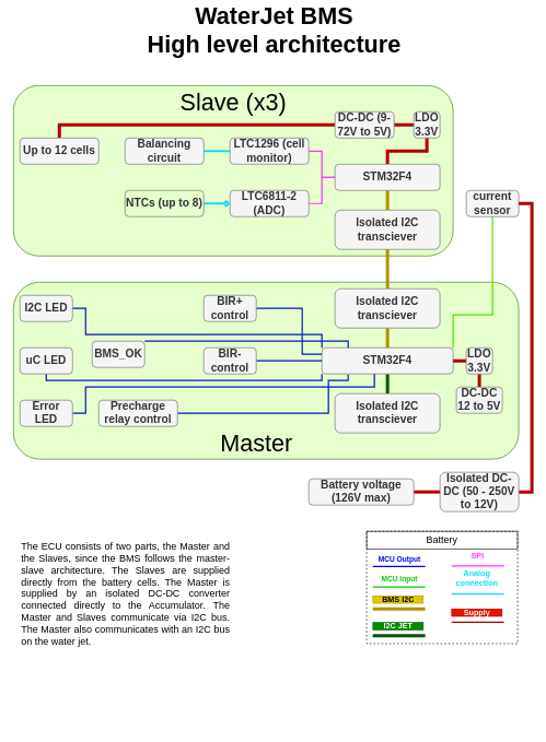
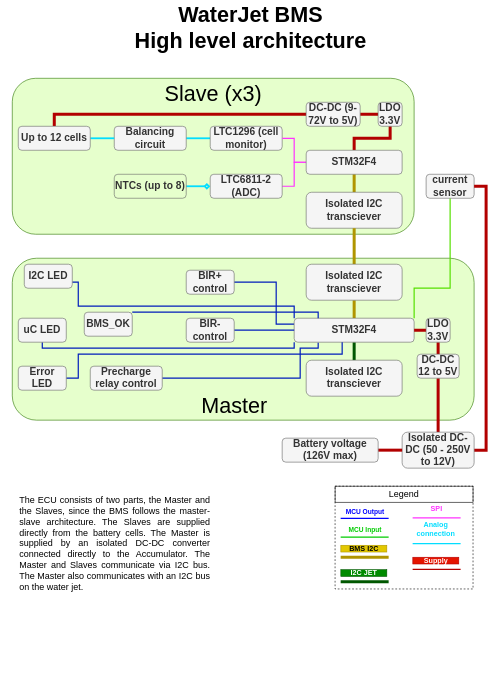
  <mxCell id="0" />
  <mxCell id="1" parent="0" />
  <mxCell id="2" value="" style="rounded=1;whiteSpace=wrap;html=1;fillColor=#E6FFCC;strokeColor=#2D7600;fontColor=#ffffff;" parent="1" vertex="1"><mxGeometry x="20" y="130" width="670" height="260" as="geometry" /></mxCell>
  <mxCell id="3" value="" style="rounded=1;whiteSpace=wrap;html=1;fillColor=#E6FFCC;strokeColor=#2D7600;fontColor=#ffffff;" parent="1" vertex="1"><mxGeometry x="20" y="430" width="770" height="270" as="geometry" /></mxCell>
  <mxCell id="4" value="&lt;div style=&quot;text-align: justify&quot;&gt;&lt;span&gt;The ECU consists of two parts, the Master and the Slaves, since the BMS follows the master-slave architecture. The Slaves are supplied directly from the battery cells. The Master is supplied by an isolated DC-DC converter connected directly to the Accumulator. The Master and Slaves communicate via I2C bus. The Master also communicates with an I2C bus on the water jet.&lt;/span&gt;&lt;/div&gt;" style="text;html=1;strokeColor=none;fillColor=none;align=left;verticalAlign=middle;whiteSpace=wrap;rounded=0;horizontal=1;fontSize=15;" parent="1" vertex="1"><mxGeometry x="30" y="810" width="320" height="190" as="geometry" /></mxCell>
  <mxCell id="5" value="" style="group" parent="1" vertex="1" connectable="0"><mxGeometry x="560" y="810" width="230" height="300" as="geometry" /></mxCell>
  <mxCell id="6" value="" style="rounded=0;whiteSpace=wrap;html=1;dashed=1;verticalAlign=top;" parent="5" vertex="1"><mxGeometry x="-1.79" y="0.032" width="230.0" height="171.396" as="geometry" /></mxCell>
  <mxCell id="7" value="" style="endArrow=none;html=1;strokeColor=#0000FF;strokeWidth=2;" parent="5" edge="1"><mxGeometry width="50" height="50" relative="1" as="geometry"><mxPoint x="7.495" y="53.604" as="sourcePoint" /><mxPoint x="87.495" y="53.604" as="targetPoint" /></mxGeometry></mxCell>
  <mxCell id="8" value="" style="endArrow=none;html=1;strokeColor=#00CC00;strokeWidth=2;" parent="5" edge="1"><mxGeometry width="50" height="50" relative="1" as="geometry"><mxPoint x="7.495" y="85.007" as="sourcePoint" /><mxPoint x="87.495" y="85.007" as="targetPoint" /></mxGeometry></mxCell>
  <mxCell id="9" value="MCU Input" style="edgeLabel;html=1;align=center;verticalAlign=middle;resizable=0;points=[];fontColor=#00CC00;fontStyle=1" parent="8" vertex="1" connectable="0"><mxGeometry x="-0.172" relative="1" as="geometry"><mxPoint x="6.94" y="-12.31" as="offset" /></mxGeometry></mxCell>
  <mxCell id="10" value="MCU Output" style="edgeLabel;html=1;align=center;verticalAlign=middle;resizable=0;points=[];fontColor=#0000FF;fontStyle=1" parent="5" vertex="1" connectable="0"><mxGeometry x="47.495" y="42.889" as="geometry" /></mxCell>
  <mxCell id="11" value="" style="endArrow=none;html=1;strokeWidth=5;fillColor=#e3c800;strokeColor=#B09500;" parent="5" edge="1"><mxGeometry width="50" height="50" relative="1" as="geometry"><mxPoint x="7.495" y="118.714" as="sourcePoint" /><mxPoint x="87.495" y="118.714" as="targetPoint" /></mxGeometry></mxCell>
  <mxCell id="12" value="&lt;b&gt;BMS I2C&lt;/b&gt;" style="text;html=1;strokeColor=#B09500;fillColor=#e3c800;align=center;verticalAlign=middle;whiteSpace=wrap;rounded=0;fontColor=#000000;" parent="5" vertex="1"><mxGeometry x="7.793" y="98.604" width="76.667" height="11.25" as="geometry" /></mxCell>
  <mxCell id="13" value="" style="endArrow=none;html=1;strokeWidth=5;fillColor=#008a00;strokeColor=#005700;" parent="5" edge="1"><mxGeometry width="50" height="50" relative="1" as="geometry"><mxPoint x="7.495" y="159.396" as="sourcePoint" /><mxPoint x="87.495" y="159.396" as="targetPoint" /></mxGeometry></mxCell>
  <mxCell id="14" value="&lt;b&gt;I2C JET&lt;/b&gt;" style="text;html=1;strokeColor=#005700;fillColor=#008a00;align=center;verticalAlign=middle;whiteSpace=wrap;rounded=0;fontColor=#ffffff;" parent="5" vertex="1"><mxGeometry x="7.793" y="139.286" width="76.667" height="11.25" as="geometry" /></mxCell>
- <mxCell id="15" value="Battery" style="rounded=0;whiteSpace=wrap;html=1;fontSize=15;align=center;fillColor=none;" parent="5" vertex="1"><mxGeometry x="-1.79" y="0.032" width="230.0" height="26.818" as="geometry" /></mxCell>
+ <mxCell id="15" value="Legend" style="rounded=0;whiteSpace=wrap;html=1;fontSize=15;align=center;fillColor=none;" parent="5" vertex="1"><mxGeometry x="-1.79" y="0.032" width="230.0" height="26.818" as="geometry" /></mxCell>
  <mxCell id="16" value="" style="endArrow=none;html=1;strokeWidth=2;fillColor=#d80073;strokeColor=#FF33FF;" parent="5" edge="1"><mxGeometry width="50" height="50" relative="1" as="geometry"><mxPoint x="127.497" y="52.961" as="sourcePoint" /><mxPoint x="207.497" y="52.961" as="targetPoint" /></mxGeometry></mxCell>
  <mxCell id="17" value="&lt;b&gt;&lt;font color=&quot;#ff33ff&quot;&gt;SPI&lt;/font&gt;&lt;/b&gt;" style="text;html=1;strokeColor=none;fillColor=none;align=center;verticalAlign=middle;whiteSpace=wrap;rounded=0;fontColor=#ffffff;" parent="5" vertex="1"><mxGeometry x="104.997" y="32.85" width="125.0" height="11.25" as="geometry" /></mxCell>
  <mxCell id="18" value="" style="endArrow=none;html=1;strokeWidth=2;fillColor=#d80073;strokeColor=#03DDFF;" parent="5" edge="1"><mxGeometry width="50" height="50" relative="1" as="geometry"><mxPoint x="127.497" y="95.818" as="sourcePoint" /><mxPoint x="207.497" y="95.818" as="targetPoint" /></mxGeometry></mxCell>
  <mxCell id="19" value="&lt;b&gt;&lt;font color=&quot;#03ddff&quot;&gt;Analog&lt;br&gt;connection&lt;/font&gt;&lt;/b&gt;" style="text;html=1;strokeColor=none;fillColor=none;align=center;verticalAlign=middle;whiteSpace=wrap;rounded=0;fontColor=#ffffff;" parent="5" vertex="1"><mxGeometry x="103.627" y="64.993" width="125.0" height="11.25" as="geometry" /></mxCell>
  <mxCell id="20" value="" style="endArrow=none;html=1;strokeWidth=2;fillColor=#e51400;strokeColor=#B20000;" parent="5" edge="1"><mxGeometry width="50" height="50" relative="1" as="geometry"><mxPoint x="127.497" y="138.675" as="sourcePoint" /><mxPoint x="207.497" y="138.675" as="targetPoint" /></mxGeometry></mxCell>
  <mxCell id="21" value="&lt;b&gt;Supply&lt;/b&gt;" style="text;html=1;strokeColor=#B20000;fillColor=#e51400;align=center;verticalAlign=middle;whiteSpace=wrap;rounded=0;fontColor=#ffffff;" parent="5" vertex="1"><mxGeometry x="127.796" y="118.564" width="76.667" height="11.25" as="geometry" /></mxCell>
  <mxCell id="22" value="" style="edgeStyle=orthogonalEdgeStyle;rounded=0;orthogonalLoop=1;jettySize=auto;html=1;fillColor=#008a00;strokeColor=#005700;endSize=4;endArrow=none;endFill=0;strokeWidth=5;" parent="1" source="25" target="46" edge="1"><mxGeometry relative="1" as="geometry" /></mxCell>
  <mxCell id="23" value="" style="edgeStyle=orthogonalEdgeStyle;rounded=0;orthogonalLoop=1;jettySize=auto;html=1;endArrow=none;endFill=0;endSize=4;strokeWidth=5;fillColor=#e3c800;strokeColor=#B09500;" parent="1" source="25" target="45" edge="1"><mxGeometry relative="1" as="geometry" /></mxCell>
  <mxCell id="24" style="edgeStyle=orthogonalEdgeStyle;rounded=0;orthogonalLoop=1;jettySize=auto;html=1;exitX=0;exitY=0.25;exitDx=0;exitDy=0;entryX=1;entryY=0.5;entryDx=0;entryDy=0;endArrow=none;endFill=0;endSize=4;strokeColor=#001DBC;strokeWidth=2;fillColor=#0050ef;" parent="1" source="25" target="49" edge="1"><mxGeometry relative="1" as="geometry"><Array as="points"><mxPoint x="460" y="540" /><mxPoint x="460" y="470" /></Array></mxGeometry></mxCell>
  <mxCell id="25" value="STM32F4" style="rounded=1;whiteSpace=wrap;html=1;fontSize=17;fontStyle=1;fillColor=#f5f5f5;strokeColor=#666666;fontColor=#333333;" parent="1" vertex="1"><mxGeometry x="490" y="530" width="200" height="40" as="geometry" /></mxCell>
  <mxCell id="26" value="" style="edgeStyle=orthogonalEdgeStyle;rounded=0;orthogonalLoop=1;jettySize=auto;html=1;endArrow=none;endFill=0;endSize=4;strokeWidth=3;fillColor=#1ba1e2;strokeColor=#03DDFF;" parent="1" source="27" target="28" edge="1"><mxGeometry relative="1" as="geometry" /></mxCell>
  <mxCell id="27" value="Balancing circuit" style="rounded=1;whiteSpace=wrap;html=1;fontSize=17;fontStyle=1;fillColor=#f5f5f5;strokeColor=#666666;fontColor=#333333;" parent="1" vertex="1"><mxGeometry x="190" y="210" width="120" height="40" as="geometry" /></mxCell>
  <mxCell id="28" value="LTC1296 (cell monitor)" style="rounded=1;whiteSpace=wrap;html=1;fontSize=17;fontStyle=1;fillColor=#f5f5f5;strokeColor=#666666;fontColor=#333333;" parent="1" vertex="1"><mxGeometry x="350" y="210" width="120" height="40" as="geometry" /></mxCell>
  <mxCell id="29" style="edgeStyle=orthogonalEdgeStyle;rounded=0;orthogonalLoop=1;jettySize=auto;html=1;entryX=0;entryY=0.5;entryDx=0;entryDy=0;endArrow=none;endFill=0;endSize=4;strokeColor=#FF33FF;strokeWidth=2;" parent="1" source="30" target="34" edge="1"><mxGeometry relative="1" as="geometry" /></mxCell>
  <mxCell id="30" value="&lt;div&gt;LTC6811-2 (ADC)&lt;/div&gt;" style="rounded=1;whiteSpace=wrap;html=1;fontSize=17;fontStyle=1;fillColor=#f5f5f5;strokeColor=#666666;fontColor=#333333;" parent="1" vertex="1"><mxGeometry x="350" y="290" width="120" height="40" as="geometry" /></mxCell>
  <mxCell id="31" value="" style="edgeStyle=orthogonalEdgeStyle;rounded=0;orthogonalLoop=1;jettySize=auto;html=1;endArrow=none;endFill=0;endSize=4;strokeWidth=5;fillColor=#e3c800;strokeColor=#B09500;" parent="1" source="34" target="35" edge="1"><mxGeometry relative="1" as="geometry" /></mxCell>
  <mxCell id="32" style="edgeStyle=orthogonalEdgeStyle;rounded=0;orthogonalLoop=1;jettySize=auto;html=1;endArrow=none;endFill=0;endSize=4;strokeWidth=5;entryX=0.5;entryY=1;entryDx=0;entryDy=0;fillColor=#e51400;strokeColor=#B20000;" parent="1" source="34" target="43" edge="1"><mxGeometry relative="1" as="geometry"><mxPoint x="600" y="230" as="targetPoint" /></mxGeometry></mxCell>
  <mxCell id="33" style="edgeStyle=orthogonalEdgeStyle;rounded=0;orthogonalLoop=1;jettySize=auto;html=1;entryX=1;entryY=0.5;entryDx=0;entryDy=0;endArrow=none;endFill=0;endSize=4;strokeWidth=2;fillColor=#fad9d5;strokeColor=#FF33FF;" parent="1" source="34" target="28" edge="1"><mxGeometry relative="1" as="geometry" /></mxCell>
  <mxCell id="34" value="STM32F4" style="rounded=1;whiteSpace=wrap;html=1;fontSize=17;fontStyle=1;fillColor=#f5f5f5;strokeColor=#666666;fontColor=#333333;" parent="1" vertex="1"><mxGeometry x="510" y="250" width="160" height="40" as="geometry" /></mxCell>
  <mxCell id="35" value="&lt;div&gt;Isolated I2C transciever&lt;/div&gt;" style="rounded=1;whiteSpace=wrap;html=1;fontSize=17;fontStyle=1;fillColor=#f5f5f5;strokeColor=#666666;fontColor=#333333;" parent="1" vertex="1"><mxGeometry x="510" y="320" width="160" height="60" as="geometry" /></mxCell>
  <mxCell id="36" style="edgeStyle=orthogonalEdgeStyle;rounded=0;orthogonalLoop=1;jettySize=auto;html=1;entryX=0;entryY=0.5;entryDx=0;entryDy=0;endArrow=none;endFill=0;endSize=4;strokeWidth=5;fillColor=#e51400;strokeColor=#B20000;" parent="1" source="38" target="42" edge="1"><mxGeometry relative="1" as="geometry"><Array as="points"><mxPoint x="90" y="190" /></Array></mxGeometry></mxCell>
+ <mxCell id="37" value="" style="edgeStyle=orthogonalEdgeStyle;rounded=0;orthogonalLoop=1;jettySize=auto;html=1;endArrow=none;endFill=0;endSize=4;strokeWidth=3;fillColor=#1ba1e2;strokeColor=#03DDFF;" parent="1" source="38" target="27" edge="1"><mxGeometry relative="1" as="geometry" /></mxCell>
  <mxCell id="38" value="Up to 12 cells" style="rounded=1;whiteSpace=wrap;html=1;fontSize=17;fontStyle=1;fillColor=#f5f5f5;strokeColor=#666666;fontColor=#333333;" parent="1" vertex="1"><mxGeometry x="30" y="210" width="120" height="40" as="geometry" /></mxCell>
  <mxCell id="39" value="" style="edgeStyle=orthogonalEdgeStyle;rounded=0;orthogonalLoop=1;jettySize=auto;html=1;endArrow=diamond;endFill=0;endSize=4;strokeWidth=3;fillColor=#1ba1e2;strokeColor=#03DDFF;" parent="1" source="40" target="30" edge="1"><mxGeometry relative="1" as="geometry" /></mxCell>
  <mxCell id="40" value="NTCs (up to 8)" style="rounded=1;whiteSpace=wrap;html=1;fontSize=17;fontStyle=1;fillColor=#e6ffcc;strokeColor=#666666;fontColor=#333333;" parent="1" vertex="1"><mxGeometry x="190" y="290" width="120" height="40" as="geometry" /></mxCell>
  <mxCell id="41" value="" style="edgeStyle=orthogonalEdgeStyle;rounded=0;orthogonalLoop=1;jettySize=auto;html=1;endArrow=none;endFill=0;endSize=4;strokeWidth=5;fillColor=#e51400;strokeColor=#B20000;" parent="1" source="42" target="43" edge="1"><mxGeometry relative="1" as="geometry" /></mxCell>
  <mxCell id="42" value="DC-DC (9-72V to 5V)" style="rounded=1;whiteSpace=wrap;html=1;fontSize=17;fontStyle=1;fillColor=#f5f5f5;strokeColor=#666666;fontColor=#333333;" parent="1" vertex="1"><mxGeometry x="510" y="170" width="90" height="40" as="geometry" /></mxCell>
  <mxCell id="43" value="LDO 3.3V" style="rounded=1;whiteSpace=wrap;html=1;fontSize=17;fontStyle=1;fillColor=#f5f5f5;strokeColor=#666666;fontColor=#333333;" parent="1" vertex="1"><mxGeometry x="630" y="170" width="40" height="40" as="geometry" /></mxCell>
  <mxCell id="44" value="" style="edgeStyle=orthogonalEdgeStyle;rounded=0;orthogonalLoop=1;jettySize=auto;html=1;endArrow=none;endFill=0;endSize=4;strokeWidth=5;fillColor=#e3c800;strokeColor=#B09500;" parent="1" source="45" target="35" edge="1"><mxGeometry relative="1" as="geometry" /></mxCell>
  <mxCell id="45" value="Isolated I2C transciever" style="rounded=1;whiteSpace=wrap;html=1;fontSize=17;fontStyle=1;fillColor=#f5f5f5;strokeColor=#666666;fontColor=#333333;" parent="1" vertex="1"><mxGeometry x="510" y="440" width="160" height="60" as="geometry" /></mxCell>
  <mxCell id="46" value="Isolated I2C transciever" style="rounded=1;whiteSpace=wrap;html=1;fontSize=17;fontStyle=1;fillColor=#f5f5f5;strokeColor=#666666;fontColor=#333333;" parent="1" vertex="1"><mxGeometry x="510" y="600" width="160" height="60" as="geometry" /></mxCell>
  <mxCell id="47" style="edgeStyle=orthogonalEdgeStyle;rounded=0;orthogonalLoop=1;jettySize=auto;html=1;endArrow=none;endFill=0;endSize=4;strokeColor=#001DBC;strokeWidth=2;fillColor=#0050ef;" parent="1" source="48" edge="1"><mxGeometry relative="1" as="geometry"><mxPoint x="530" y="530" as="targetPoint" /><Array as="points"><mxPoint x="190" y="520" /><mxPoint x="530" y="520" /><mxPoint x="530" y="530" /></Array></mxGeometry></mxCell>
  <mxCell id="48" value="BMS_OK" style="rounded=1;whiteSpace=wrap;html=1;fontSize=17;fontStyle=1;fillColor=#f5f5f5;strokeColor=#666666;fontColor=#333333;" parent="1" vertex="1"><mxGeometry x="140" y="520" width="80" height="40" as="geometry" /></mxCell>
  <mxCell id="49" value="BIR+ control" style="rounded=1;whiteSpace=wrap;html=1;fontSize=17;fontStyle=1;fillColor=#f5f5f5;strokeColor=#666666;fontColor=#333333;" parent="1" vertex="1"><mxGeometry x="310" y="450" width="80" height="40" as="geometry" /></mxCell>
  <mxCell id="50" style="edgeStyle=orthogonalEdgeStyle;rounded=1;orthogonalLoop=1;jettySize=auto;html=1;exitX=1;exitY=0.5;exitDx=0;exitDy=0;entryX=0;entryY=0.5;entryDx=0;entryDy=0;endArrow=none;endFill=0;endSize=4;strokeColor=#001DBC;strokeWidth=2;fillColor=#0050ef;" parent="1" source="51" target="25" edge="1"><mxGeometry relative="1" as="geometry" /></mxCell>
  <mxCell id="51" value="BIR- control" style="rounded=1;whiteSpace=wrap;html=1;fontSize=17;fontStyle=1;fillColor=#f5f5f5;strokeColor=#666666;fontColor=#333333;" parent="1" vertex="1"><mxGeometry x="310" y="530" width="80" height="40" as="geometry" /></mxCell>
  <mxCell id="52" style="edgeStyle=orthogonalEdgeStyle;rounded=0;orthogonalLoop=1;jettySize=auto;html=1;exitX=1;exitY=0.5;exitDx=0;exitDy=0;endArrow=none;endFill=0;endSize=4;strokeColor=#001DBC;strokeWidth=2;fillColor=#0050ef;" parent="1" source="53" edge="1"><mxGeometry relative="1" as="geometry"><mxPoint x="530" y="571" as="targetPoint" /><Array as="points"><mxPoint x="500" y="630" /><mxPoint x="500" y="580" /><mxPoint x="530" y="580" /><mxPoint x="530" y="571" /></Array></mxGeometry></mxCell>
  <mxCell id="53" value="Precharge relay control" style="rounded=1;whiteSpace=wrap;html=1;fontSize=17;fontStyle=1;fillColor=#f5f5f5;strokeColor=#666666;fontColor=#333333;" parent="1" vertex="1"><mxGeometry x="150" y="610" width="120" height="40" as="geometry" /></mxCell>
  <mxCell id="54" style="edgeStyle=orthogonalEdgeStyle;rounded=0;orthogonalLoop=1;jettySize=auto;html=1;endArrow=none;endFill=0;endSize=4;strokeColor=#001DBC;strokeWidth=2;fillColor=#0050ef;" parent="1" source="55" edge="1"><mxGeometry relative="1" as="geometry"><mxPoint x="490" y="530" as="targetPoint" /><Array as="points"><mxPoint x="130" y="470" /><mxPoint x="130" y="510" /><mxPoint x="490" y="510" /></Array></mxGeometry></mxCell>
- <mxCell id="55" value="I2C LED" style="rounded=1;whiteSpace=wrap;html=1;fontSize=17;fontStyle=1;fillColor=#f5f5f5;strokeColor=#666666;fontColor=#333333;" parent="1" vertex="1"><mxGeometry x="30" y="450" width="80" height="40" as="geometry" /></mxCell>
+ <mxCell id="55" value="I2C LED" style="rounded=1;whiteSpace=wrap;html=1;fontSize=17;fontStyle=1;fillColor=#f5f5f5;strokeColor=#666666;fontColor=#333333;" parent="1" vertex="1"><mxGeometry x="40" y="440" width="80" height="40" as="geometry" /></mxCell>
  <mxCell id="56" style="edgeStyle=orthogonalEdgeStyle;rounded=0;orthogonalLoop=1;jettySize=auto;html=1;entryX=0;entryY=1;entryDx=0;entryDy=0;endArrow=none;endFill=0;endSize=4;strokeColor=#001DBC;strokeWidth=2;fillColor=#0050ef;" parent="1" source="57" target="25" edge="1"><mxGeometry relative="1" as="geometry"><Array as="points"><mxPoint x="70" y="580" /><mxPoint x="490" y="580" /></Array></mxGeometry></mxCell>
  <mxCell id="57" value="uC LED" style="rounded=1;whiteSpace=wrap;html=1;fontSize=17;fontStyle=1;fillColor=#f5f5f5;strokeColor=#666666;fontColor=#333333;" parent="1" vertex="1"><mxGeometry x="30" y="530" width="80" height="40" as="geometry" /></mxCell>
  <mxCell id="58" style="edgeStyle=orthogonalEdgeStyle;rounded=0;orthogonalLoop=1;jettySize=auto;html=1;endArrow=none;endFill=0;endSize=4;strokeColor=#001DBC;strokeWidth=2;fillColor=#0050ef;" parent="1" source="59" edge="1"><mxGeometry relative="1" as="geometry"><mxPoint x="570" y="570" as="targetPoint" /><Array as="points"><mxPoint x="130" y="630" /><mxPoint x="130" y="590" /><mxPoint x="570" y="590" /><mxPoint x="570" y="570" /></Array></mxGeometry></mxCell>
  <mxCell id="59" value="Error LED" style="rounded=1;whiteSpace=wrap;html=1;fontSize=17;fontStyle=1;fillColor=#f5f5f5;strokeColor=#666666;fontColor=#333333;" parent="1" vertex="1"><mxGeometry x="30" y="610" width="80" height="40" as="geometry" /></mxCell>
  <mxCell id="60" style="edgeStyle=orthogonalEdgeStyle;rounded=0;orthogonalLoop=1;jettySize=auto;html=1;exitX=0.5;exitY=1;exitDx=0;exitDy=0;" parent="1" edge="1"><mxGeometry relative="1" as="geometry"><mxPoint x="588.21" y="810" as="sourcePoint" /><mxPoint x="588.21" y="810" as="targetPoint" /></mxGeometry></mxCell>
  <mxCell id="61" style="edgeStyle=orthogonalEdgeStyle;rounded=0;orthogonalLoop=1;jettySize=auto;html=1;exitX=0.5;exitY=1;exitDx=0;exitDy=0;entryX=1;entryY=0;entryDx=0;entryDy=0;endArrow=none;endFill=0;strokeWidth=2;fillColor=#60a917;strokeColor=#56E000;" parent="1" source="62" target="25" edge="1"><mxGeometry relative="1" as="geometry"><Array as="points"><mxPoint x="750" y="480" /><mxPoint x="690" y="480" /></Array></mxGeometry></mxCell>
  <mxCell id="62" value="&lt;div&gt;current sensor&lt;/div&gt;" style="rounded=1;whiteSpace=wrap;html=1;fontSize=17;fontStyle=1;fillColor=#f5f5f5;strokeColor=#666666;fontColor=#333333;" parent="1" vertex="1"><mxGeometry x="710" y="290" width="80" height="40" as="geometry" /></mxCell>
  <mxCell id="63" value="" style="edgeStyle=orthogonalEdgeStyle;rounded=0;orthogonalLoop=1;jettySize=auto;html=1;endArrow=none;endFill=0;endSize=4;strokeColor=#B20000;strokeWidth=5;fillColor=#e51400;" parent="1" source="65" target="25" edge="1"><mxGeometry relative="1" as="geometry" /></mxCell>
  <mxCell id="64" value="" style="edgeStyle=orthogonalEdgeStyle;rounded=0;orthogonalLoop=1;jettySize=auto;html=1;fillColor=#e51400;strokeColor=#B20000;endArrow=none;endFill=0;strokeWidth=5;" edge="1" parent="1" source="65" target="74"><mxGeometry relative="1" as="geometry" /></mxCell>
  <mxCell id="65" value="LDO 3.3V" style="rounded=1;whiteSpace=wrap;html=1;fontSize=17;fontStyle=1;fillColor=#f5f5f5;strokeColor=#666666;fontColor=#333333;" parent="1" vertex="1"><mxGeometry x="710" y="530" width="40" height="40" as="geometry" /></mxCell>
  <mxCell id="66" value="&lt;font style=&quot;font-size: 36px&quot;&gt;Slave (x3)&lt;/font&gt;" style="text;html=1;align=center;verticalAlign=middle;resizable=0;points=[];autosize=1;strokeColor=none;fillColor=none;" parent="1" vertex="1"><mxGeometry x="265" y="140" width="180" height="30" as="geometry" /></mxCell>
  <mxCell id="67" value="&lt;font style=&quot;font-size: 36px&quot;&gt;Master&lt;/font&gt;" style="text;html=1;align=center;verticalAlign=middle;resizable=0;points=[];autosize=1;strokeColor=none;fillColor=none;" parent="1" vertex="1"><mxGeometry x="325" y="660" width="130" height="30" as="geometry" /></mxCell>
+ <mxCell id="68" value="" style="edgeStyle=orthogonalEdgeStyle;rounded=0;orthogonalLoop=1;jettySize=auto;html=1;endArrow=none;endFill=0;endSize=4;strokeColor=#B20000;strokeWidth=5;fillColor=#e51400;entryX=0.5;entryY=1;entryDx=0;entryDy=0;" parent="1" source="70" target="74" edge="1"><mxGeometry relative="1" as="geometry"><mxPoint x="730" y="650" as="targetPoint" /></mxGeometry></mxCell>
  <mxCell id="69" style="edgeStyle=orthogonalEdgeStyle;rounded=0;orthogonalLoop=1;jettySize=auto;html=1;entryX=1;entryY=0.5;entryDx=0;entryDy=0;strokeWidth=5;endArrow=none;endFill=0;fillColor=#e51400;strokeColor=#B20000;" parent="1" source="70" target="62" edge="1"><mxGeometry relative="1" as="geometry"><Array as="points"><mxPoint x="810" y="750" /><mxPoint x="810" y="310" /></Array></mxGeometry></mxCell>
  <mxCell id="70" value="Isolated DC-DC (50 - 250V to 12V)" style="rounded=1;whiteSpace=wrap;html=1;fontSize=17;fontStyle=1;fillColor=#f5f5f5;strokeColor=#666666;fontColor=#333333;" parent="1" vertex="1"><mxGeometry x="670" y="720" width="120" height="60" as="geometry" /></mxCell>
  <mxCell id="71" value="" style="edgeStyle=orthogonalEdgeStyle;rounded=0;orthogonalLoop=1;jettySize=auto;html=1;endArrow=none;endFill=0;endSize=4;strokeColor=#B20000;strokeWidth=5;fillColor=#e51400;" parent="1" source="72" target="70" edge="1"><mxGeometry relative="1" as="geometry" /></mxCell>
  <mxCell id="72" value="Battery voltage (126V max)" style="rounded=1;whiteSpace=wrap;html=1;fontSize=17;fontStyle=1;fillColor=#f5f5f5;strokeColor=#666666;fontColor=#333333;" parent="1" vertex="1"><mxGeometry x="470" y="730" width="160" height="40" as="geometry" /></mxCell>
  <mxCell id="73" value="&lt;font style=&quot;font-size: 36px&quot;&gt;&lt;b&gt;WaterJet BMS&lt;br&gt;High level architecture&lt;/b&gt;&lt;br&gt;&lt;/font&gt;" style="text;html=1;align=center;verticalAlign=middle;resizable=0;points=[];autosize=1;strokeColor=none;fillColor=none;" parent="1" vertex="1"><mxGeometry x="217" y="20" width="400" height="50" as="geometry" /></mxCell>
  <mxCell id="74" value="DC-DC 12 to 5V" style="rounded=1;whiteSpace=wrap;html=1;fontSize=17;fontStyle=1;fillColor=#f5f5f5;strokeColor=#666666;fontColor=#333333;" vertex="1" parent="1"><mxGeometry x="695" y="590" width="70" height="40" as="geometry" /></mxCell>
